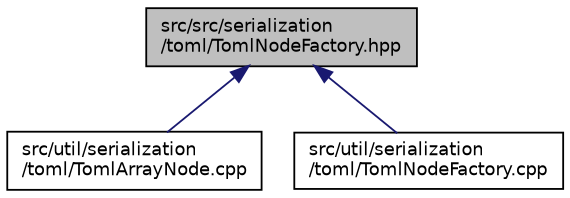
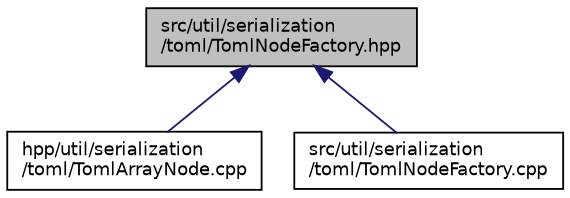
  digraph {
    node [color=black fillcolor=white fontname=Helvetica fontsize=10 shape=record style=filled]
    edge [color=midnightblue dir=back fontname=Helvetica fontsize=10 labelfontname=Helvetica labelfontsize=10 style=solid]
-   n1 [fillcolor=grey75 fontcolor=black height=0.2 label="src/src/serialization\l/toml/TomlNodeFactory.hpp" width=0.4]
-   n2 [height=0.2 label="src/util/serialization\l/toml/TomlArrayNode.cpp" width=0.4]
+   n1 [fillcolor=grey75 fontcolor=black height=0.2 label="src/util/serialization\l/toml/TomlNodeFactory.hpp" width=0.4]
+   n2 [height=0.2 label="hpp/util/serialization\l/toml/TomlArrayNode.cpp" width=0.4]
    n3 [height=0.2 label="src/util/serialization\l/toml/TomlNodeFactory.cpp" width=0.4]
    n1 -> n2
    n1 -> n3
  }
